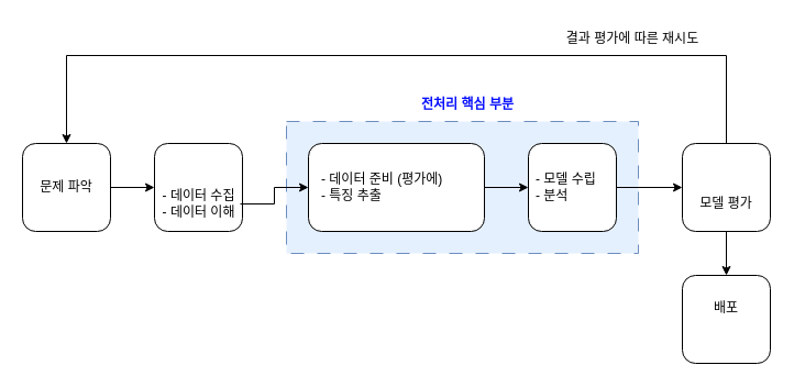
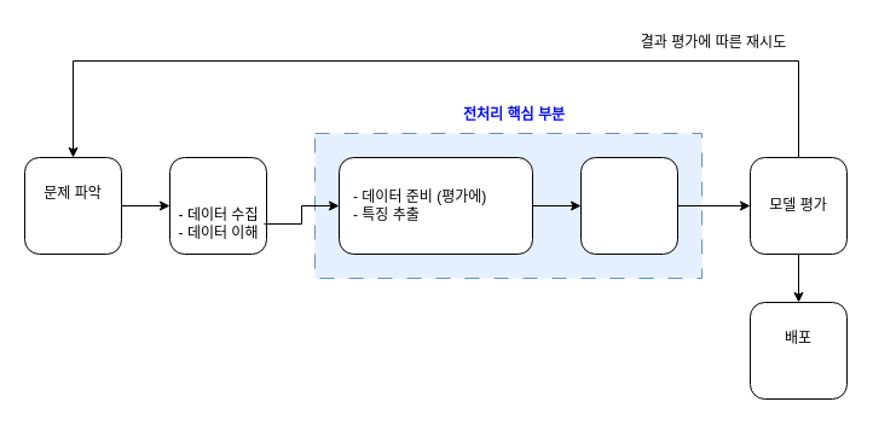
  <mxCell id="0" />
  <mxCell id="1" parent="0" />
  <mxCell id="2" value="" style="rounded=0;whiteSpace=wrap;html=1;fillColor=#e5f0ff;strokeColor=#6c8ebf;dashed=1;dashPattern=12 12;" vertex="1" parent="1"><mxGeometry x="260" y="110" width="320" height="120" as="geometry" /></mxCell>
  <mxCell id="3" style="edgeStyle=orthogonalEdgeStyle;rounded=0;orthogonalLoop=1;jettySize=auto;html=1;exitX=1;exitY=0.5;exitDx=0;exitDy=0;entryX=0;entryY=0.5;entryDx=0;entryDy=0;" edge="1" parent="1" source="4" target="6"><mxGeometry relative="1" as="geometry" /></mxCell>
  <mxCell id="4" value="" style="rounded=1;whiteSpace=wrap;html=1;" vertex="1" parent="1"><mxGeometry x="20" y="130" width="80" height="80" as="geometry" /></mxCell>
- <mxCell id="5" value="문제 파악" style="text;strokeColor=none;align=center;fillColor=none;html=1;verticalAlign=middle;whiteSpace=wrap;rounded=0;" vertex="1" parent="1"><mxGeometry x="30" y="155" width="60" height="30" as="geometry" /></mxCell>
+ <mxCell id="5" value="문제 파악" style="text;strokeColor=none;align=center;fillColor=none;html=1;verticalAlign=middle;whiteSpace=wrap;rounded=0;" vertex="1" parent="1"><mxGeometry x="30" y="145" width="60" height="30" as="geometry" /></mxCell>
  <mxCell id="6" value="" style="rounded=1;whiteSpace=wrap;html=1;" vertex="1" parent="1"><mxGeometry x="140" y="130" width="80" height="80" as="geometry" /></mxCell>
  <mxCell id="7" style="edgeStyle=orthogonalEdgeStyle;rounded=0;orthogonalLoop=1;jettySize=auto;html=1;exitX=1;exitY=0.5;exitDx=0;exitDy=0;entryX=0;entryY=0.5;entryDx=0;entryDy=0;" edge="1" parent="1" source="8" target="10"><mxGeometry relative="1" as="geometry" /></mxCell>
  <mxCell id="8" value="- 데이터 수집&lt;div&gt;- 데이터 이해&lt;/div&gt;" style="text;strokeColor=none;align=center;fillColor=none;html=1;verticalAlign=middle;whiteSpace=wrap;rounded=0;" vertex="1" parent="1"><mxGeometry x="143" y="170" width="75" height="30" as="geometry" /></mxCell>
  <mxCell id="9" style="edgeStyle=orthogonalEdgeStyle;rounded=0;orthogonalLoop=1;jettySize=auto;html=1;exitX=1;exitY=0.5;exitDx=0;exitDy=0;entryX=0;entryY=0.5;entryDx=0;entryDy=0;" edge="1" parent="1" source="10" target="13"><mxGeometry relative="1" as="geometry" /></mxCell>
  <mxCell id="10" value="" style="rounded=1;whiteSpace=wrap;html=1;" vertex="1" parent="1"><mxGeometry x="280" y="130" width="160" height="80" as="geometry" /></mxCell>
  <mxCell id="11" value="- 데이터 준비 (평가에)&lt;div&gt;- 특징 추출&lt;/div&gt;" style="text;strokeColor=none;align=left;fillColor=none;html=1;verticalAlign=middle;whiteSpace=wrap;rounded=0;" vertex="1" parent="1"><mxGeometry x="290" y="155" width="130" height="30" as="geometry" /></mxCell>
  <mxCell id="12" style="edgeStyle=orthogonalEdgeStyle;rounded=0;orthogonalLoop=1;jettySize=auto;html=1;exitX=1;exitY=0.5;exitDx=0;exitDy=0;entryX=0;entryY=0.5;entryDx=0;entryDy=0;" edge="1" parent="1" source="13" target="17"><mxGeometry relative="1" as="geometry" /></mxCell>
  <mxCell id="13" value="" style="rounded=1;whiteSpace=wrap;html=1;" vertex="1" parent="1"><mxGeometry x="480" y="130" width="80" height="80" as="geometry" /></mxCell>
- <mxCell id="14" value="- 모델 수립&lt;div&gt;- 분석&lt;/div&gt;" style="text;strokeColor=none;align=left;fillColor=none;html=1;verticalAlign=middle;whiteSpace=wrap;rounded=0;" vertex="1" parent="1"><mxGeometry x="485" y="155" width="70" height="30" as="geometry" /></mxCell>
  <mxCell id="15" style="edgeStyle=orthogonalEdgeStyle;rounded=0;orthogonalLoop=1;jettySize=auto;html=1;exitX=0.5;exitY=1;exitDx=0;exitDy=0;entryX=0.5;entryY=0;entryDx=0;entryDy=0;" edge="1" parent="1" source="17" target="19"><mxGeometry relative="1" as="geometry" /></mxCell>
  <mxCell id="16" style="edgeStyle=orthogonalEdgeStyle;rounded=0;orthogonalLoop=1;jettySize=auto;html=1;exitX=0.5;exitY=0;exitDx=0;exitDy=0;entryX=0.5;entryY=0;entryDx=0;entryDy=0;" edge="1" parent="1" source="17" target="4"><mxGeometry relative="1" as="geometry"><Array as="points"><mxPoint x="660" y="50" /><mxPoint x="60" y="50" /></Array></mxGeometry></mxCell>
  <mxCell id="17" value="" style="rounded=1;whiteSpace=wrap;html=1;" vertex="1" parent="1"><mxGeometry x="620" y="130" width="80" height="80" as="geometry" /></mxCell>
- <mxCell id="18" value="모델 평가" style="text;strokeColor=none;align=center;fillColor=none;html=1;verticalAlign=middle;whiteSpace=wrap;rounded=0;" vertex="1" parent="1"><mxGeometry x="630" y="170" width="60" height="30" as="geometry" /></mxCell>
+ <mxCell id="18" value="모델 평가" style="text;strokeColor=none;align=center;fillColor=none;html=1;verticalAlign=middle;whiteSpace=wrap;rounded=0;" vertex="1" parent="1"><mxGeometry x="630" y="155" width="60" height="30" as="geometry" /></mxCell>
  <mxCell id="19" value="" style="rounded=1;whiteSpace=wrap;html=1;" vertex="1" parent="1"><mxGeometry x="620" y="250" width="80" height="80" as="geometry" /></mxCell>
  <mxCell id="20" value="배포" style="text;strokeColor=none;align=center;fillColor=none;html=1;verticalAlign=middle;whiteSpace=wrap;rounded=0;" vertex="1" parent="1"><mxGeometry x="630" y="265" width="60" height="30" as="geometry" /></mxCell>
  <mxCell id="21" value="&lt;b&gt;&lt;font color=&quot;#060ffe&quot;&gt;전처리 핵심 부분&lt;/font&gt;&lt;/b&gt;" style="text;strokeColor=none;align=center;fillColor=none;html=1;verticalAlign=middle;whiteSpace=wrap;rounded=0;" vertex="1" parent="1"><mxGeometry x="365" y="80" width="120" height="30" as="geometry" /></mxCell>
- <mxCell id="22" value="결과 평가에 따른 재시도" style="text;strokeColor=none;align=center;fillColor=none;html=1;verticalAlign=middle;whiteSpace=wrap;rounded=0;" vertex="1" parent="1"><mxGeometry x="505" y="20" width="140" height="30" as="geometry" /></mxCell>
+ <mxCell id="22" value="결과 평가에 따른 재시도" style="text;strokeColor=none;align=center;fillColor=none;html=1;verticalAlign=middle;whiteSpace=wrap;rounded=0;" vertex="1" parent="1"><mxGeometry x="520" y="20" width="140" height="30" as="geometry" /></mxCell>
